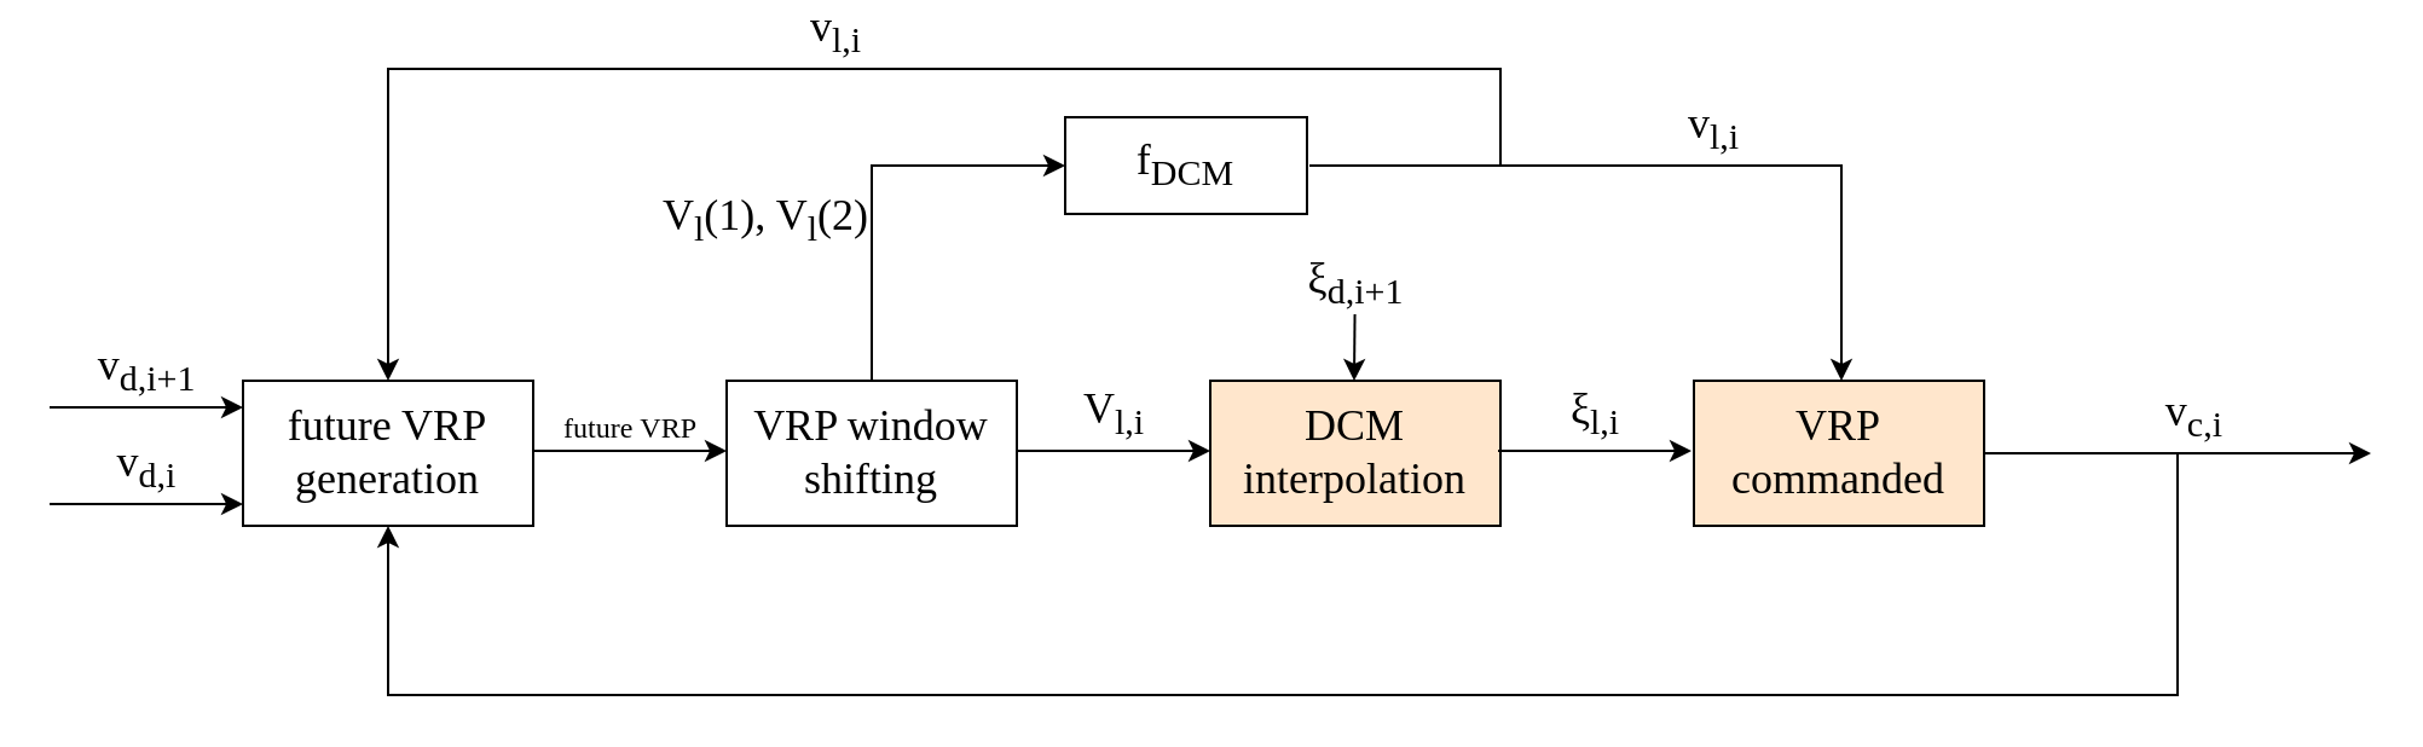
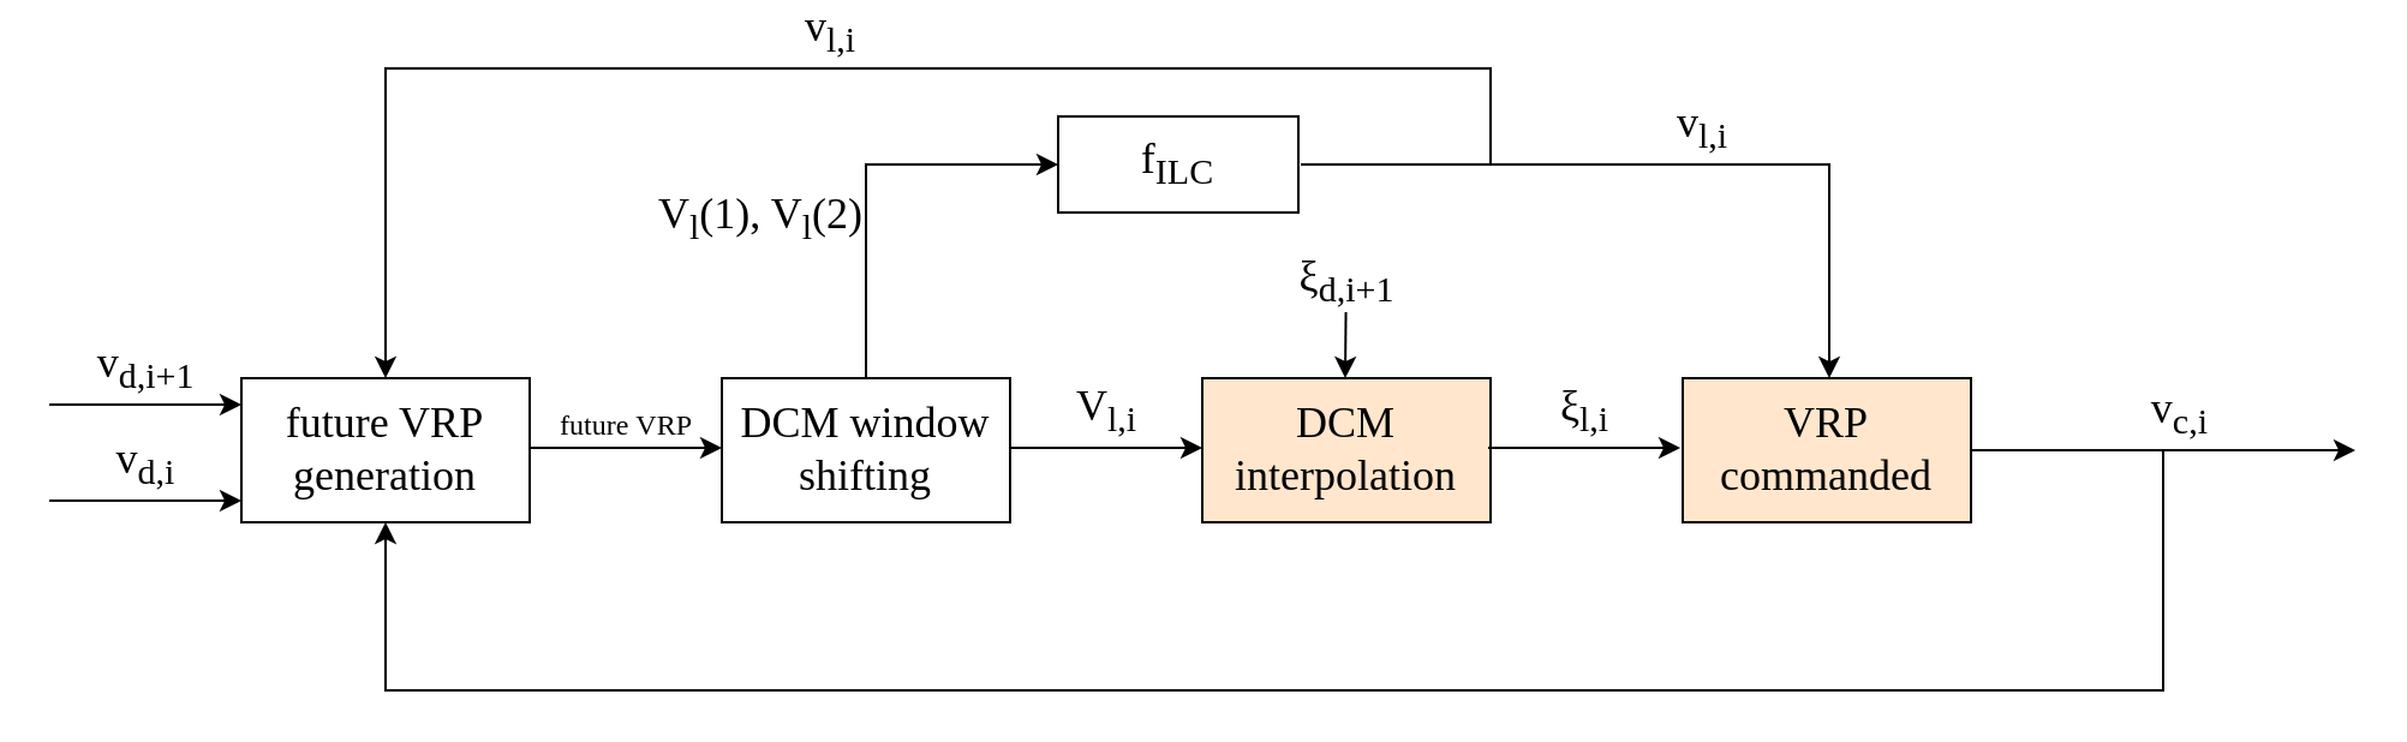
  <mxCell id="0" />
  <mxCell id="1" parent="0" />
  <mxCell id="2" value="&lt;font face=&quot;Times New Roman&quot; style=&quot;font-size: 18px&quot;&gt;future VRP generation&lt;/font&gt;" style="rounded=0;whiteSpace=wrap;html=1;fontFamily=Computer Modern;" vertex="1" parent="1"><mxGeometry x="100" y="149" width="120" height="60" as="geometry" /></mxCell>
- <mxCell id="3" value="&lt;font face=&quot;Times New Roman&quot;&gt;&lt;span style=&quot;font-size: 18px&quot;&gt;VRP window shifting&lt;/span&gt;&lt;/font&gt;" style="rounded=0;whiteSpace=wrap;html=1;fontFamily=Computer Modern;" vertex="1" parent="1"><mxGeometry x="300" y="149" width="120" height="60" as="geometry" /></mxCell>
+ <mxCell id="3" value="&lt;font face=&quot;Times New Roman&quot;&gt;&lt;span style=&quot;font-size: 18px&quot;&gt;DCM window shifting&lt;/span&gt;&lt;/font&gt;" style="rounded=0;whiteSpace=wrap;html=1;fontFamily=Computer Modern;" vertex="1" parent="1"><mxGeometry x="300" y="149" width="120" height="60" as="geometry" /></mxCell>
  <mxCell id="4" value="&lt;font face=&quot;Times New Roman&quot;&gt;&lt;span style=&quot;font-size: 18px&quot;&gt;future VRP generation&lt;/span&gt;&lt;/font&gt;" style="rounded=0;whiteSpace=wrap;html=1;fontFamily=Computer Modern;" vertex="1" parent="1"><mxGeometry x="100" y="149" width="120" height="60" as="geometry" /></mxCell>
  <mxCell id="5" value="&lt;font face=&quot;Times New Roman&quot;&gt;&lt;span style=&quot;font-size: 18px&quot;&gt;DCM interpolation&lt;br&gt;&lt;/span&gt;&lt;/font&gt;" style="rounded=0;whiteSpace=wrap;html=1;fontFamily=Computer Modern;fillColor=#ffe6cc;" vertex="1" parent="1"><mxGeometry x="500" y="149" width="120" height="60" as="geometry" /></mxCell>
  <mxCell id="6" value="ξ&lt;sub&gt;l,i&lt;/sub&gt;" style="endArrow=classic;html=1;fontSize=18;labelPosition=center;verticalLabelPosition=top;align=center;verticalAlign=bottom;fontFamily=Computer Modern;" edge="1" parent="1"><mxGeometry width="50" height="50" relative="1" as="geometry"><mxPoint x="619" y="178" as="sourcePoint" /><mxPoint x="699" y="178" as="targetPoint" /></mxGeometry></mxCell>
  <mxCell id="7" value="&lt;font face=&quot;Times New Roman&quot;&gt;&lt;span style=&quot;font-size: 18px&quot;&gt;VRP commanded&lt;br&gt;&lt;/span&gt;&lt;/font&gt;" style="rounded=0;whiteSpace=wrap;html=1;fontFamily=Computer Modern;fillColor=#ffe6cc;" vertex="1" parent="1"><mxGeometry x="700" y="149" width="120" height="60" as="geometry" /></mxCell>
  <mxCell id="8" value="&lt;font style=&quot;font-size: 12px ; line-height: 120%&quot;&gt;&lt;font style=&quot;font-size: 12px&quot;&gt;future&amp;nbsp;&lt;/font&gt;&lt;font style=&quot;font-size: 12px&quot;&gt;VRP&lt;/font&gt;&lt;/font&gt;" style="endArrow=classic;html=1;labelPosition=center;verticalLabelPosition=top;align=center;verticalAlign=bottom;fontFamily=Computer Modern;" edge="1" parent="1"><mxGeometry width="50" height="50" relative="1" as="geometry"><mxPoint x="220" y="178" as="sourcePoint" /><mxPoint x="300" y="178" as="targetPoint" /></mxGeometry></mxCell>
  <mxCell id="9" value="ξ&lt;sub&gt;d,i+1&lt;/sub&gt;" style="endArrow=classic;html=1;fontSize=18;labelPosition=center;verticalLabelPosition=top;align=center;verticalAlign=bottom;fontFamily=Computer Modern;" edge="1" parent="1"><mxGeometry width="50" height="50" relative="1" as="geometry"><mxPoint x="560" y="99" as="sourcePoint" /><mxPoint x="559.5" y="149" as="targetPoint" /></mxGeometry></mxCell>
  <mxCell id="10" value="" style="endArrow=classic;html=1;fontFamily=Computer Modern;fontSize=18;entryX=0.5;entryY=1;entryDx=0;entryDy=0;labelPosition=center;verticalLabelPosition=top;align=center;verticalAlign=bottom;exitX=1;exitY=0.5;exitDx=0;exitDy=0;rounded=0;" edge="1" parent="1" source="7" target="4"><mxGeometry width="50" height="50" relative="1" as="geometry"><mxPoint x="759.5" y="209" as="sourcePoint" /><mxPoint x="170" y="279" as="targetPoint" /><Array as="points"><mxPoint x="900" y="179" /><mxPoint x="900" y="279" /><mxPoint x="760" y="279" /><mxPoint x="160" y="279" /></Array></mxGeometry></mxCell>
  <mxCell id="11" value="v&lt;sub&gt;d,i+1&lt;/sub&gt;" style="endArrow=classic;html=1;labelPosition=center;verticalLabelPosition=top;align=center;verticalAlign=bottom;fontFamily=Computer Modern;fontSize=18;" edge="1" parent="1"><mxGeometry width="50" height="50" relative="1" as="geometry"><mxPoint x="20" y="160" as="sourcePoint" /><mxPoint x="100" y="160" as="targetPoint" /></mxGeometry></mxCell>
  <mxCell id="12" value="v&lt;sub&gt;d,i&lt;/sub&gt;" style="endArrow=classic;html=1;labelPosition=center;verticalLabelPosition=top;align=center;verticalAlign=bottom;fontFamily=Computer Modern;fontSize=18;" edge="1" parent="1"><mxGeometry width="50" height="50" relative="1" as="geometry"><mxPoint x="20" y="200" as="sourcePoint" /><mxPoint x="100" y="200" as="targetPoint" /></mxGeometry></mxCell>
- <mxCell id="13" value="&lt;font face=&quot;Times New Roman&quot;&gt;&lt;span style=&quot;font-size: 18px&quot;&gt;f&lt;sub&gt;DCM&lt;/sub&gt;&lt;/span&gt;&lt;/font&gt;" style="rounded=0;whiteSpace=wrap;html=1;fontFamily=Computer Modern;" vertex="1" parent="1"><mxGeometry x="440" y="40" width="100" height="40" as="geometry" /></mxCell>
+ <mxCell id="13" value="&lt;font face=&quot;Times New Roman&quot;&gt;&lt;span style=&quot;font-size: 18px&quot;&gt;f&lt;sub&gt;ILC&lt;/sub&gt;&lt;/span&gt;&lt;/font&gt;" style="rounded=0;whiteSpace=wrap;html=1;fontFamily=Computer Modern;" vertex="1" parent="1"><mxGeometry x="440" y="40" width="100" height="40" as="geometry" /></mxCell>
  <mxCell id="14" value="V&lt;sub&gt;l&lt;/sub&gt;(1), V&lt;sub&gt;l&lt;/sub&gt;(2)" style="endArrow=classic;html=1;fontFamily=Computer Modern;fontSize=18;entryX=0;entryY=0.5;entryDx=0;entryDy=0;labelPosition=left;verticalLabelPosition=bottom;align=right;verticalAlign=top;rounded=0;" edge="1" parent="1" target="13"><mxGeometry width="50" height="50" relative="1" as="geometry"><mxPoint x="360" y="149" as="sourcePoint" /><mxPoint x="410" y="99" as="targetPoint" /><Array as="points"><mxPoint x="360" y="60" /></Array></mxGeometry></mxCell>
  <mxCell id="15" value="v&lt;sub&gt;l,i&lt;/sub&gt;" style="endArrow=classic;html=1;fontFamily=Computer Modern;fontSize=18;entryX=0.5;entryY=0;entryDx=0;entryDy=0;labelPosition=right;verticalLabelPosition=top;align=left;verticalAlign=bottom;rounded=0;" edge="1" parent="1"><mxGeometry width="50" height="50" relative="1" as="geometry"><mxPoint x="541" y="60" as="sourcePoint" /><mxPoint x="761" y="149" as="targetPoint" /><Array as="points"><mxPoint x="761" y="60" /></Array></mxGeometry></mxCell>
  <mxCell id="16" value="v&lt;sub&gt;l,i&lt;/sub&gt;" style="endArrow=classic;html=1;fontFamily=Computer Modern;fontSize=18;entryX=0.5;entryY=0;entryDx=0;entryDy=0;labelPosition=center;verticalLabelPosition=top;align=center;verticalAlign=bottom;rounded=0;" edge="1" parent="1" target="4"><mxGeometry width="50" height="50" relative="1" as="geometry"><mxPoint x="620" y="60" as="sourcePoint" /><mxPoint x="260" y="20" as="targetPoint" /><Array as="points"><mxPoint x="620" y="20" /><mxPoint x="160" y="20" /></Array></mxGeometry></mxCell>
  <mxCell id="17" value="V&lt;sub&gt;l,i&lt;/sub&gt;" style="endArrow=classic;html=1;fontSize=18;labelPosition=center;verticalLabelPosition=top;align=center;verticalAlign=bottom;fontFamily=Computer Modern;" edge="1" parent="1"><mxGeometry width="50" height="50" relative="1" as="geometry"><mxPoint x="420" y="178" as="sourcePoint" /><mxPoint x="500" y="178" as="targetPoint" /></mxGeometry></mxCell>
  <mxCell id="18" value="v&lt;sub&gt;c,i&lt;/sub&gt;" style="endArrow=classic;html=1;fontFamily=Computer Modern;fontSize=18;labelPosition=left;verticalLabelPosition=top;align=right;verticalAlign=bottom;" edge="1" parent="1"><mxGeometry width="50" height="50" relative="1" as="geometry"><mxPoint x="860" y="179" as="sourcePoint" /><mxPoint x="980" y="179" as="targetPoint" /></mxGeometry></mxCell>
